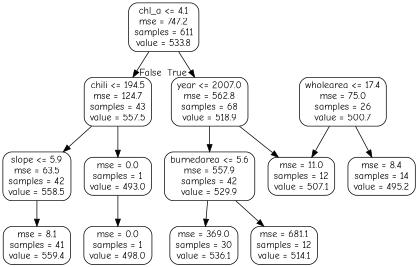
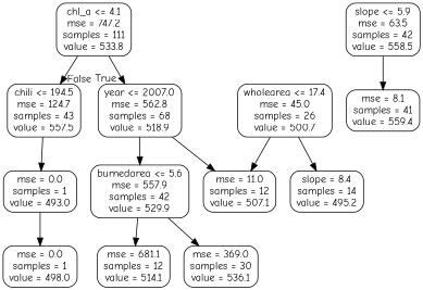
  digraph {
    fontname="Comic Neue"
    node [color=black fontname="Comic Neue" shape=box style=rounded]
    edge [fontname="Comic Neue"]
-   n1 [label="chl_a <= 4.1\nmse = 747.2\nsamples = 611\nvalue = 533.8"]
+   n1 [label="chl_a <= 4.1\nmse = 747.2\nsamples = 111\nvalue = 533.8"]
    n2 [label="year <= 2007.0\nmse = 562.8\nsamples = 68\nvalue = 518.9"]
    n3 [label="chili <= 194.5\nmse = 124.7\nsamples = 43\nvalue = 557.5"]
    n4 [label="burnedarea <= 5.6\nmse = 557.9\nsamples = 42\nvalue = 529.9"]
    n5 [label="mse = 11.0\nsamples = 12\nvalue = 507.1"]
    n6 [label="mse = 0.0\nsamples = 1\nvalue = 493.0"]
    n7 [label="slope <= 5.9\nmse = 63.5\nsamples = 42\nvalue = 558.5"]
-   n8 [label="wholearea <= 17.4\nmse = 75.0\nsamples = 26\nvalue = 500.7"]
-   n9 [label="mse = 8.4\nsamples = 14\nvalue = 495.2"]
+   n8 [label="wholearea <= 17.4\nmse = 45.0\nsamples = 26\nvalue = 500.7"]
+   n9 [label="slope = 8.4\nsamples = 14\nvalue = 495.2"]
    n10 [label="mse = 369.0\nsamples = 30\nvalue = 536.1"]
    n11 [label="mse = 681.1\nsamples = 12\nvalue = 514.1"]
    n12 [label="mse = 0.0\nsamples = 1\nvalue = 498.0"]
    n13 [label="mse = 8.1\nsamples = 41\nvalue = 559.4"]
    n1 -> n2 [headlabel=True labelangle=45 labeldistance=2.5]
    n1 -> n3 [headlabel=False labelangle=-45 labeldistance=2.5]
    n2 -> n4
    n2 -> n5
    n3 -> n6
-   n3 -> n7
    n4 -> n10
    n4 -> n11
    n6 -> n12
    n7 -> n13
    n8 -> n5
    n8 -> n9
  }
